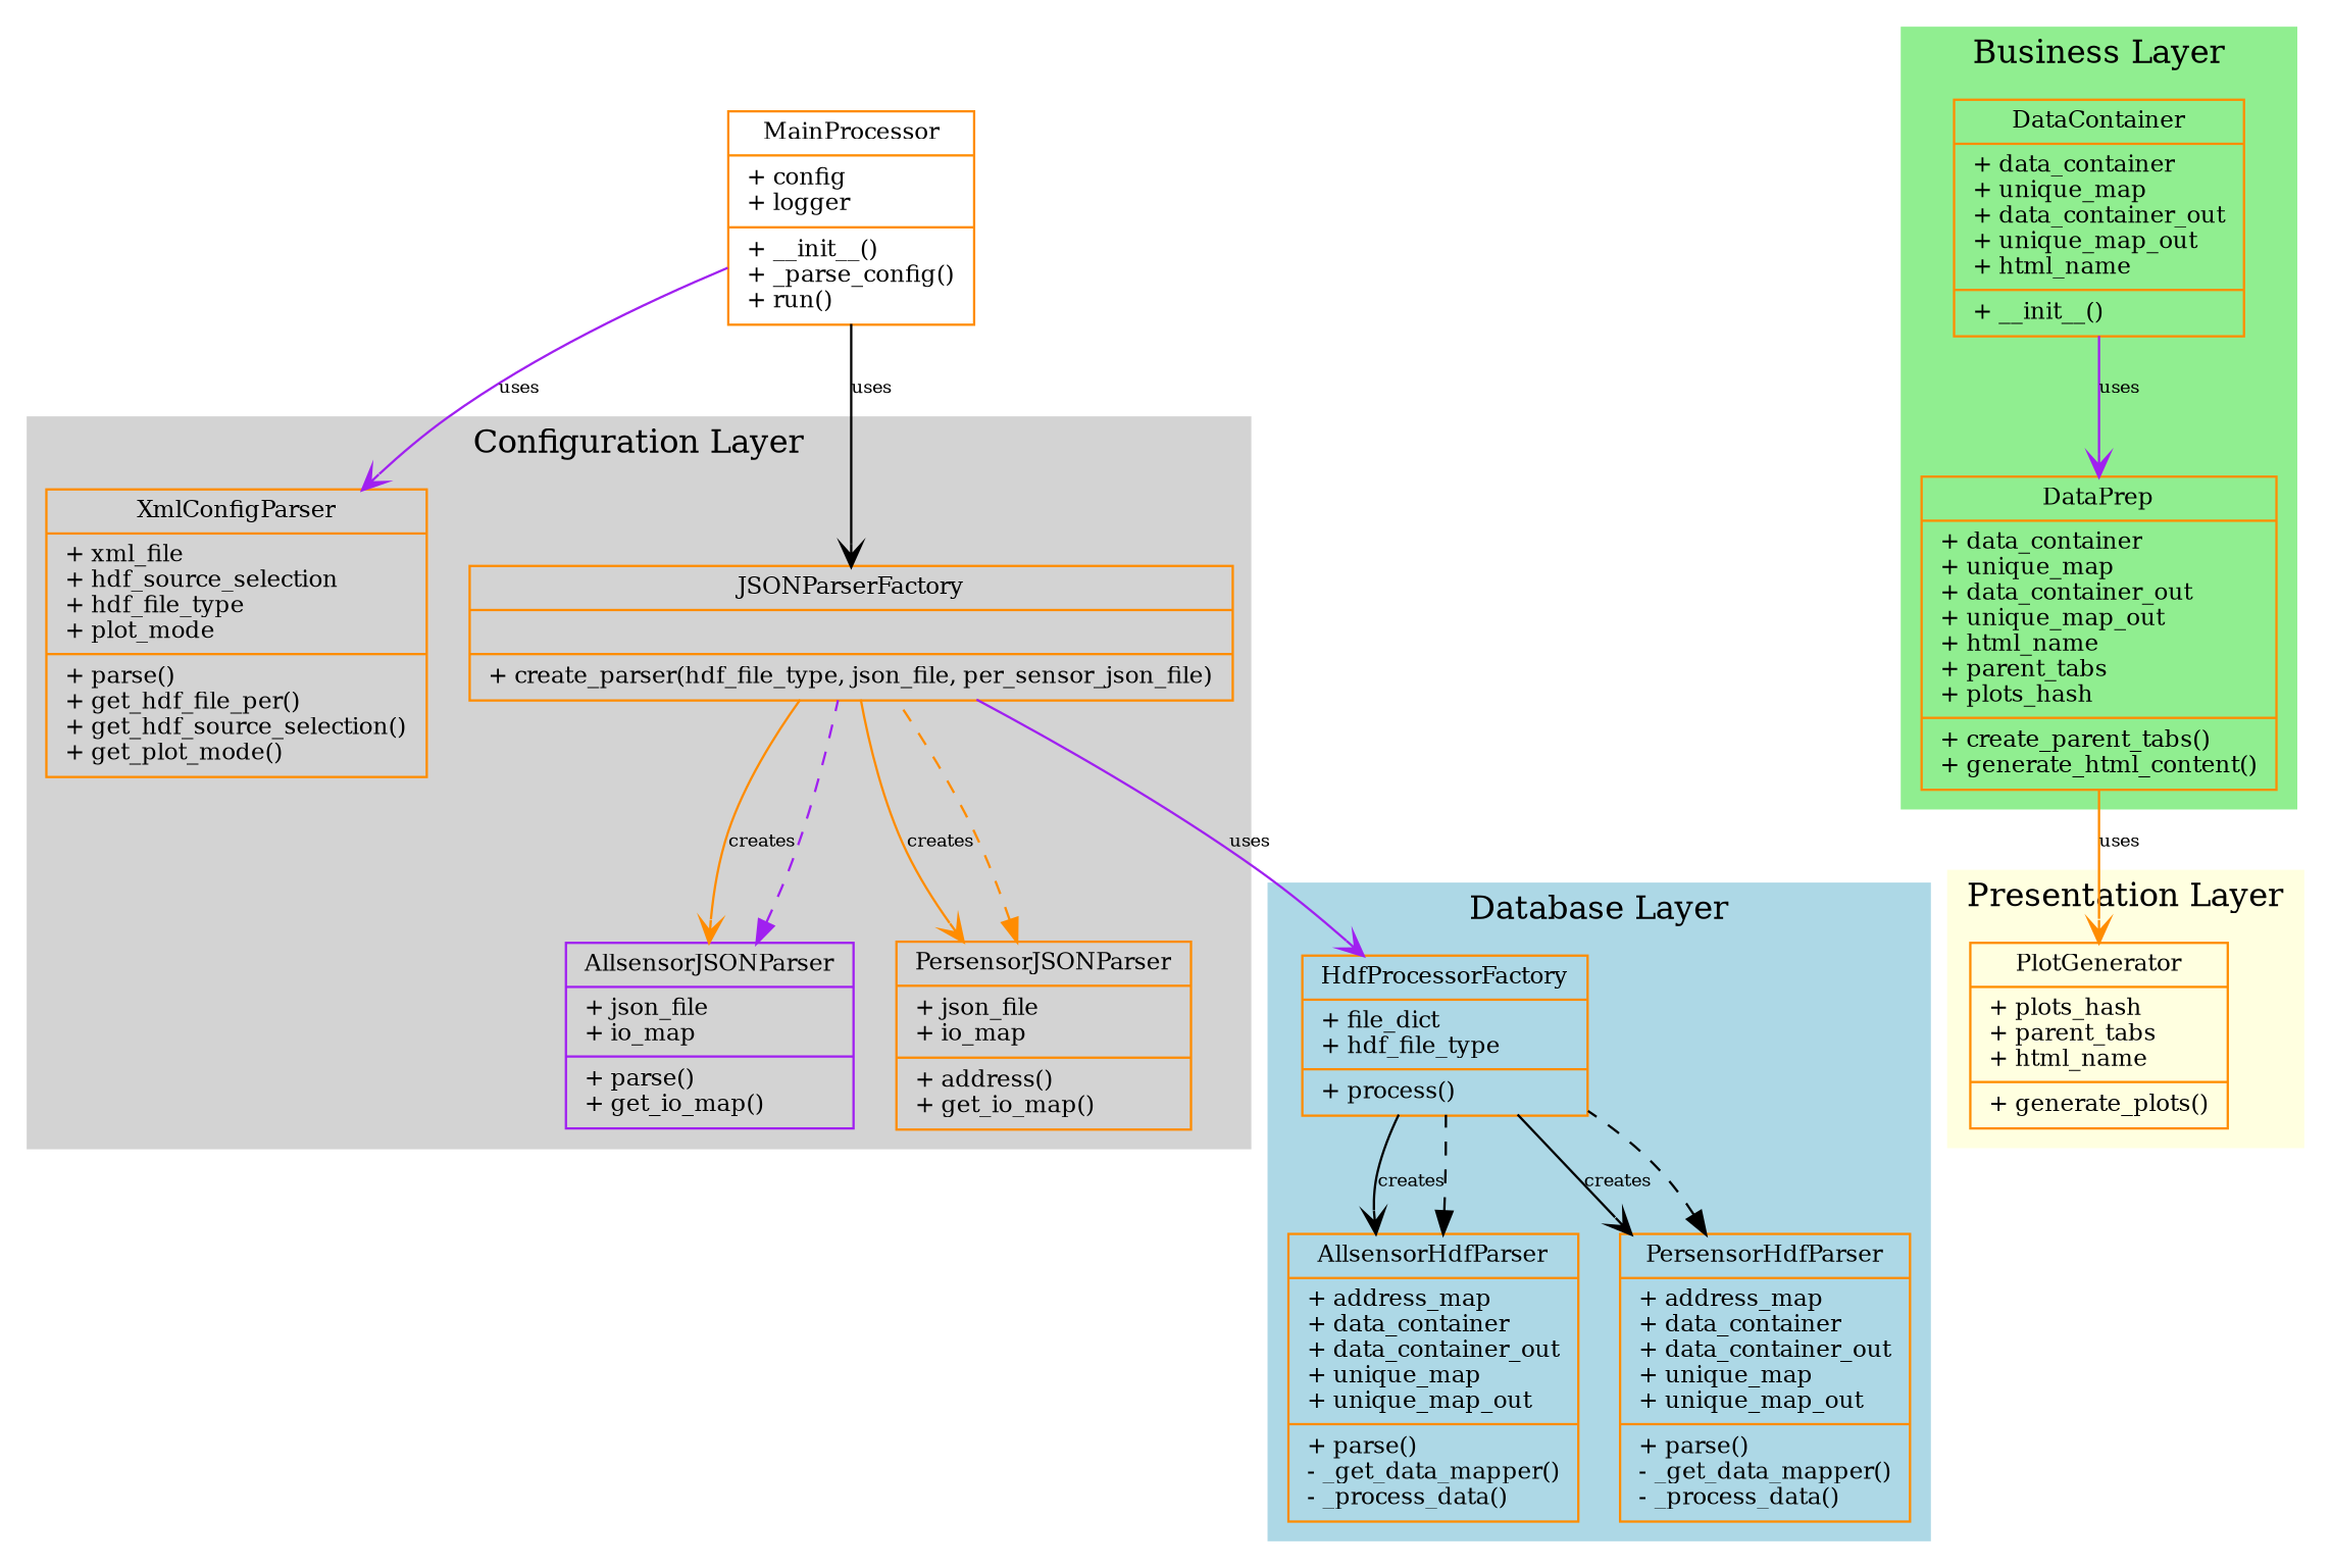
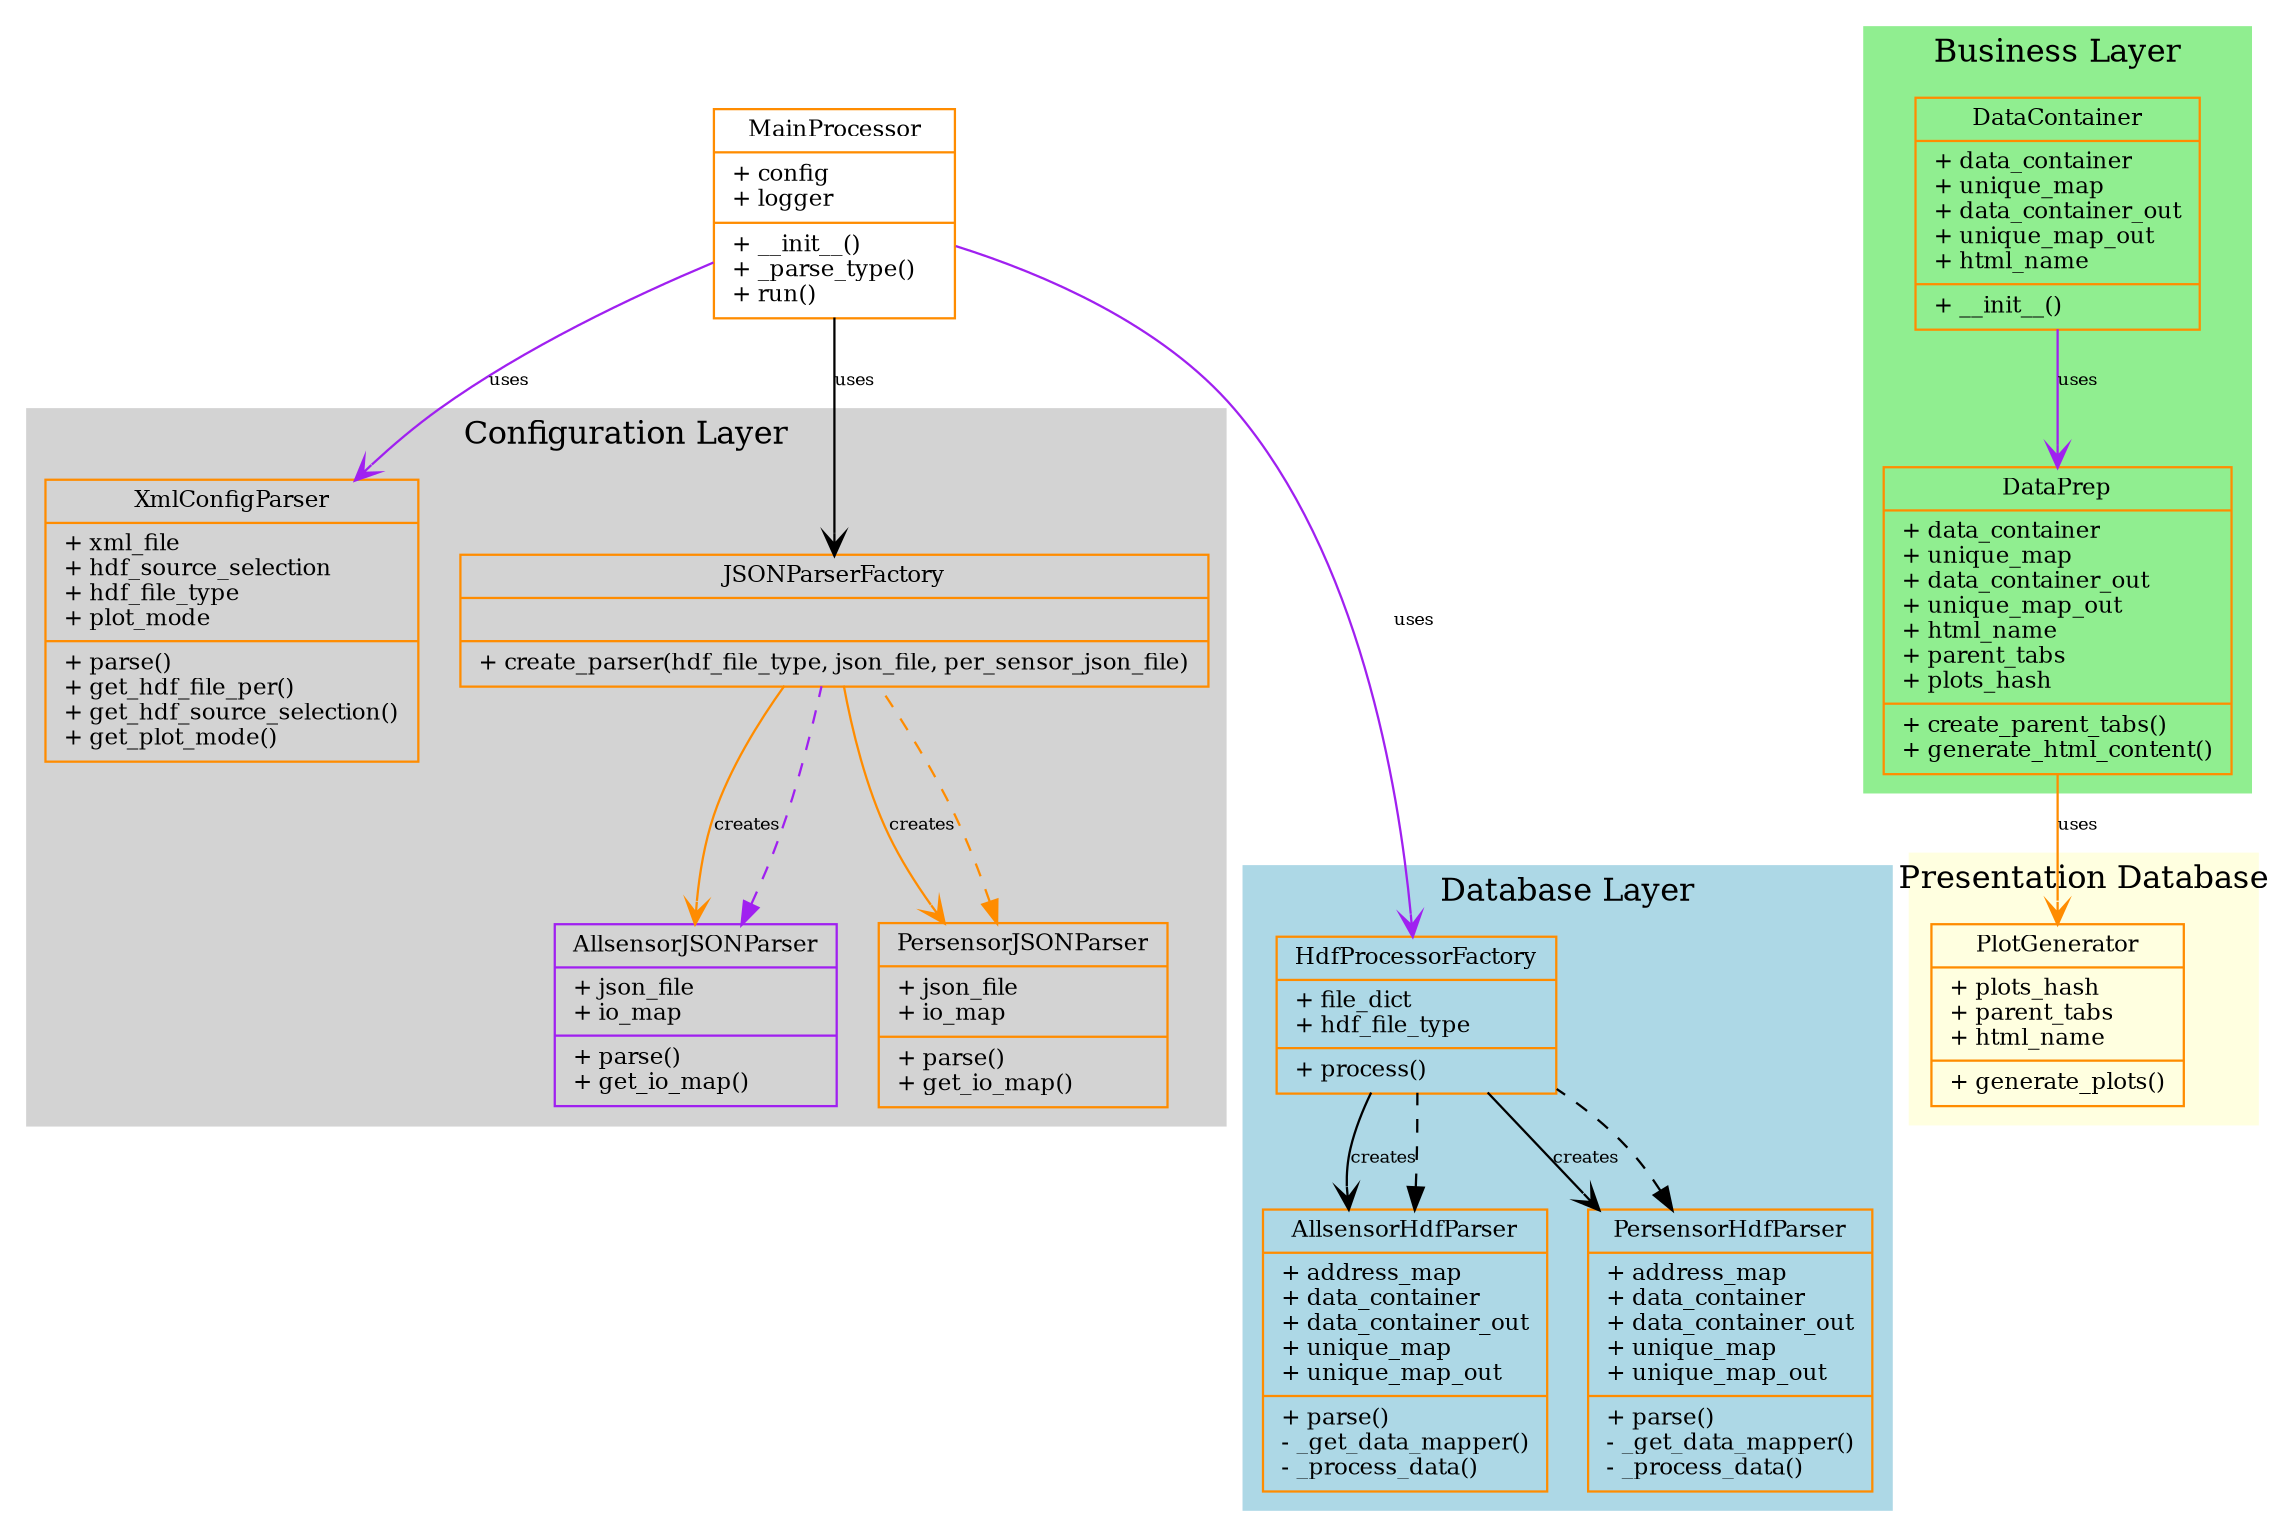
  digraph {
    fontname="DejaVu Serif"
    rankdir=TB
    node [color=darkorange fontname="DejaVu Serif" fontsize=10 shape=record]
    edge [arrowhead=vee color=black fontname="DejaVu Serif" fontsize=8]
    n1 [label="{XmlConfigParser|+ xml_file\l+ hdf_source_selection\l+ hdf_file_type\l+ plot_mode\l|+ parse()\l+ get_hdf_file_per()\l+ get_hdf_source_selection()\l+ get_plot_mode()\l}"]
    n2 [label="{JSONParserFactory||+ create_parser(hdf_file_type, json_file, per_sensor_json_file)\l}"]
    n3 [color=purple label="{AllsensorJSONParser|+ json_file\l+ io_map\l|+ parse()\l+ get_io_map()\l}"]
-   n4 [label="{PersensorJSONParser|+ json_file\l+ io_map\l|+ address()\l+ get_io_map()\l}"]
+   n4 [label="{PersensorJSONParser|+ json_file\l+ io_map\l|+ parse()\l+ get_io_map()\l}"]
    n5 [label="{HdfProcessorFactory|+ file_dict\l+ hdf_file_type\l|+ process()\l}"]
    n6 [label="{AllsensorHdfParser|+ address_map\l+ data_container\l+ data_container_out\l+ unique_map\l+ unique_map_out\l|+ parse()\l- _get_data_mapper()\l- _process_data()\l}"]
    n7 [label="{PersensorHdfParser|+ address_map\l+ data_container\l+ data_container_out\l+ unique_map\l+ unique_map_out\l|+ parse()\l- _get_data_mapper()\l- _process_data()\l}"]
    n8 [label="{DataContainer|+ data_container\l+ unique_map\l+ data_container_out\l+ unique_map_out\l+ html_name\l|+ __init__()\l}"]
    n9 [label="{DataPrep|+ data_container\l+ unique_map\l+ data_container_out\l+ unique_map_out\l+ html_name\l+ parent_tabs\l+ plots_hash\l|+ create_parent_tabs()\l+ generate_html_content()\l}"]
    n10 [label="{PlotGenerator|+ plots_hash\l+ parent_tabs\l+ html_name\l|+ generate_plots()\l}"]
-   n11 [label="{MainProcessor|+ config\l+ logger\l|+ __init__()\l+ _parse_config()\l+ run()\l}"]
+   n11 [label="{MainProcessor|+ config\l+ logger\l|+ __init__()\l+ _parse_type()\l+ run()\l}"]
    subgraph cluster_1 {
      color=lightgrey
      label="Configuration Layer"
      style=filled
      n1
      n2
      n3
      n4
    }
    subgraph cluster_2 {
      color=lightblue
      label="Database Layer"
      style=filled
      n5
      n6
      n7
    }
    subgraph cluster_3 {
      color=lightgreen
      label="Business Layer"
      style=filled
      n8
      n9
    }
    subgraph cluster_4 {
      color=lightyellow
-     label="Presentation Layer"
+     label="Presentation Database"
      style=filled
      n10
    }
    n2 -> n3 [color=darkorange label=creates]
    n2 -> n4 [color=darkorange label=creates]
    n3 -> n2 [color=purple dir=back style=dashed arrowhead=""]
    n4 -> n2 [color=darkorange dir=back style=dashed arrowhead=""]
    n5 -> n6 [label=creates]
    n5 -> n7 [label=creates]
    n6 -> n5 [dir=back style=dashed arrowhead=""]
    n7 -> n5 [dir=back style=dashed arrowhead=""]
    n8 -> n9 [color=purple label=uses]
    n9 -> n10 [color=darkorange label=uses]
    n11 -> n1 [color=purple label=uses]
    n11 -> n2 [label=uses]
-   n2 -> n5 [color=purple label=uses]
+   n11 -> n5 [color=purple label=uses]
  }
